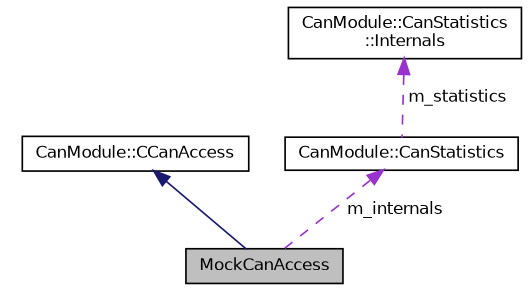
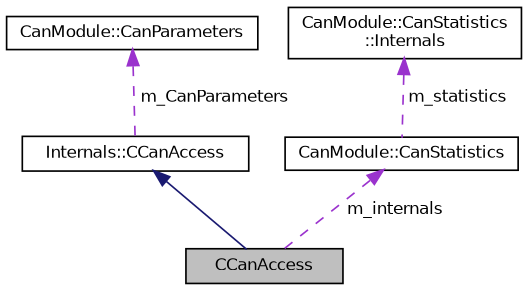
  digraph {
    node [color=black fillcolor=white fontname=Helvetica fontsize=10 shape=record style=filled]
    edge [color=darkorchid3 dir=back fontname=Helvetica fontsize=10 labelfontname=Helvetica labelfontsize=10 style=dashed]
-   n1 [fillcolor=grey75 fontcolor=black height=0.2 label=MockCanAccess width=0.4]
-   n2 [height=0.2 label="CanModule::CCanAccess" width=0.4]
+   n1 [fillcolor=grey75 fontcolor=black height=0.2 label=CCanAccess width=0.4]
+   n2 [height=0.2 label="Internals::CCanAccess" width=0.4]
+   n3 [height=0.2 label="CanModule::CanParameters" width=0.4]
    n4 [height=0.2 label="CanModule::CanStatistics" width=0.4]
    n5 [height=0.2 label="CanModule::CanStatistics\l::Internals" width=0.4]
    n2 -> n1 [color=midnightblue style=solid]
+   n3 -> n2 [label=" m_CanParameters"]
    n4 -> n1 [label=" m_internals"]
    n5 -> n4 [label=" m_statistics"]
  }
